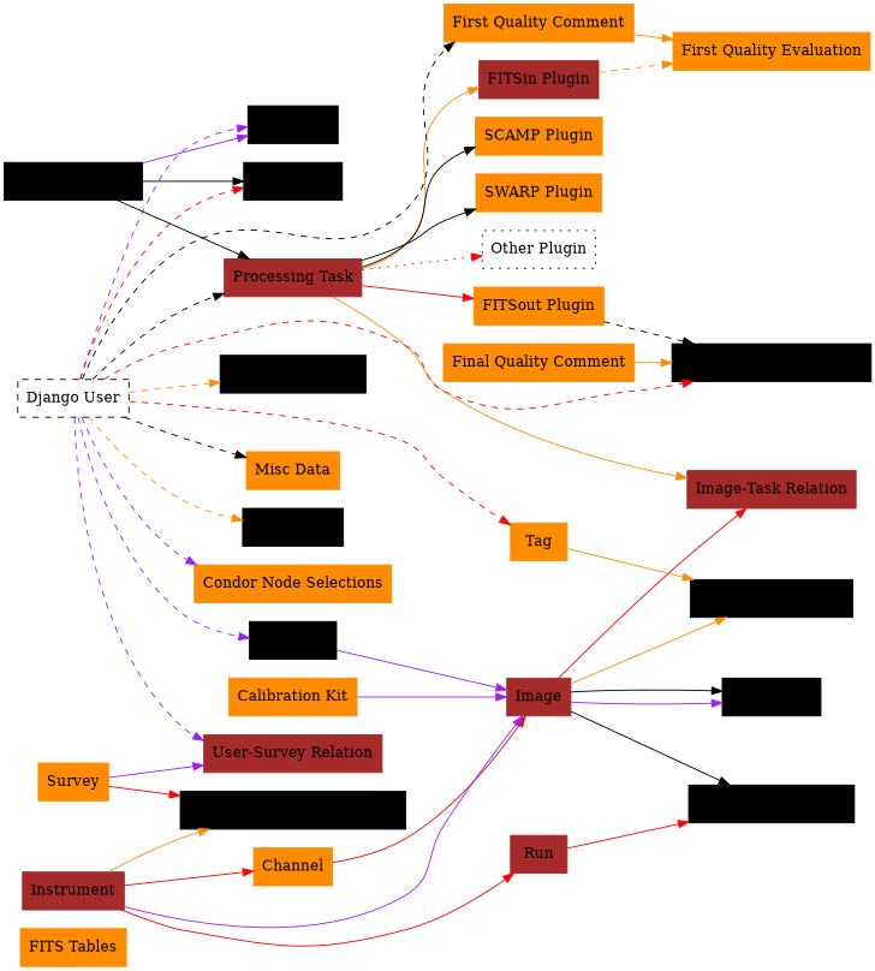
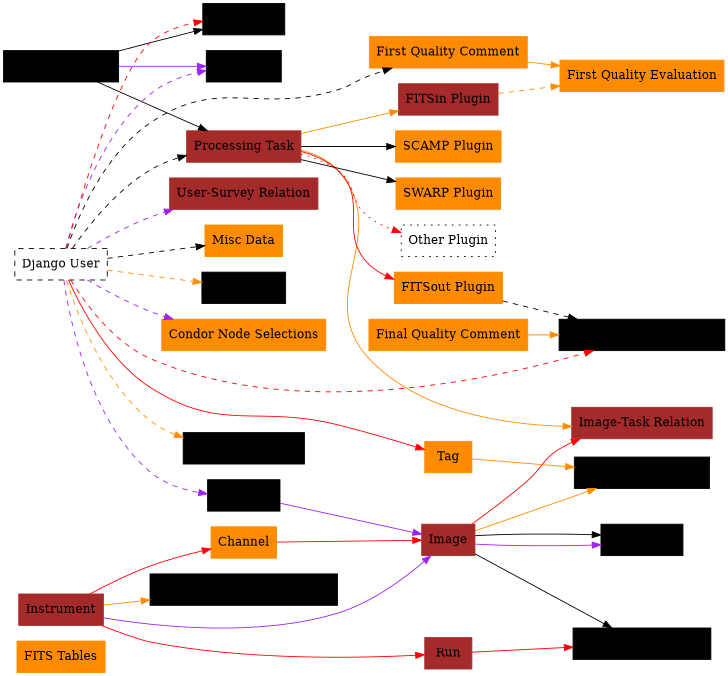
  digraph {
    rankdir=LR
    node [color=darkorange shape=box style=filled]
    edge [color=red]
    "FITS Tables"
-   n2 [label="Calibration Kit"]
    Image [color=brown]
    n4 [color=brown label="Image-Task Relation"]
    n5 [color=black label="Run-Image Relation"]
    n6 [color=black label="Tag-Image Relation"]
    Coaddition [color=black]
    n8 [color=black label="Image Selections"]
    n9 [color=brown label="Processing Task"]
    n10 [color=brown label="FITSin Plugin"]
    n11 [label="FITSout Plugin"]
    n12 [label="SCAMP Plugin"]
    n13 [label="SWARP Plugin"]
    n14 [color=black label="Other Plugin" style=dotted]
    n15 [label="First Quality Evaluation"]
    n16 [color=black label="Final Quality Evaluation"]
    n17 [color=black label="Cart Item"]
    n18 [color=black label="Survey-Instrument Relation"]
    n19 [color=brown label="User-Survey Relation"]
    n20 [color=black label="Processing Kind"]
    n21 [color=black label="Config File"]
    n22 [color=black label="Django User" style=dashed]
    n23 [label="Misc Data"]
    n24 [color=black label="Site Profile"]
    n25 [label="Condor Node Selections"]
    Ingestion [color=black]
    Tag
    n28 [label="First Quality Comment"]
    n29 [label="Final Quality Comment"]
    Channel
    Instrument [color=brown]
    Run [color=brown]
-   Survey
-   n2 -> Image [color=purple]
    Image -> n4
    Image -> n5 [color=black]
    Image -> n6 [color=darkorange]
    Image -> Coaddition [color=purple]
    Image -> Coaddition [color=black]
    n9 -> n4 [color=darkorange]
    n9 -> n10 [color=darkorange]
    n9 -> n11
    n9 -> n12 [color=black]
    n9 -> n13 [color=black]
    n9 -> n14 [style=dotted]
    n10 -> n15 [color=darkorange style=dashed]
    n11 -> n16 [color=black style=dashed]
    n20 -> n9 [color=black]
    n20 -> n17 [color=purple]
    n20 -> n21 [color=black]
    n22 -> n8 [color=darkorange style=dashed]
    n22 -> n9 [color=black style=dashed]
    n22 -> n16 [style=dashed]
    n22 -> n17 [color=purple style=dashed]
    n22 -> n19 [color=purple style=dashed]
    n22 -> n21 [style=dashed]
    n22 -> n23 [color=black style=dashed]
    n22 -> n24 [color=darkorange style=dashed]
    n22 -> n25 [color=purple style=dashed]
    n22 -> Ingestion [color=purple style=dashed]
-   n22 -> Tag [style=dashed]
+   n22 -> Tag [style=solid]
    n22 -> n28 [color=black style=dashed]
    Ingestion -> Image [color=purple]
    Tag -> n6 [color=darkorange]
    n28 -> n15 [color=darkorange]
    n29 -> n16 [color=darkorange]
    Channel -> Image
    Instrument -> Image [color=purple]
    Instrument -> n18 [color=darkorange]
    Instrument -> Channel
    Instrument -> Run
    Run -> n5
-   Survey -> n18
-   Survey -> n19 [color=purple]
  }
